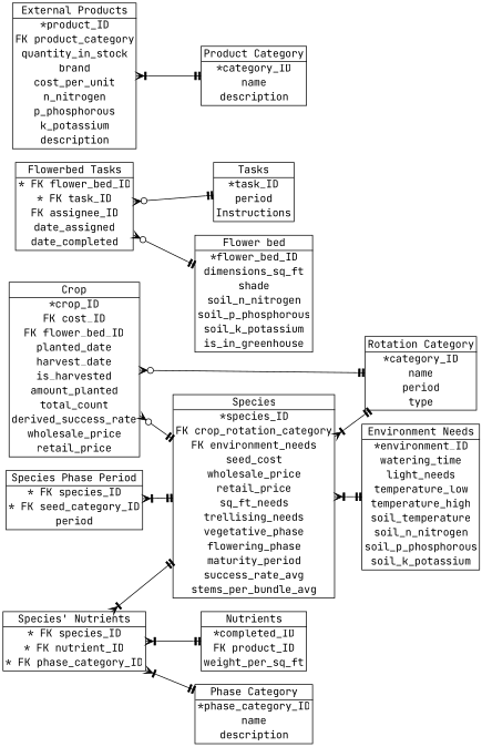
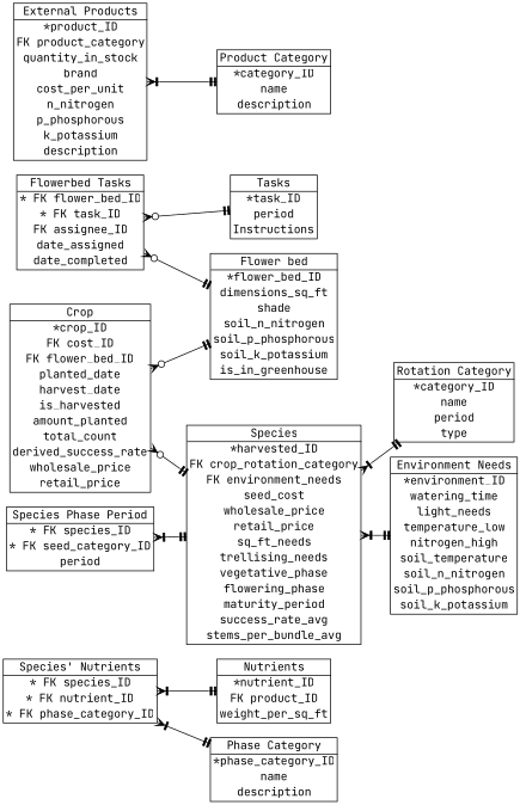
  digraph {
    fontname="JetBrains Mono"
    rankdir=LR
    node [fontname="JetBrains Mono" shape=plain]
    edge [arrowhead=teetee arrowtail=crowtee dir=both fontname="JetBrains Mono"]
    n1 [label=<<table cellspacing="0" 	cellborder="0"> 	<tr><td>Crop</td></tr> 	<hr/> 	<tr><td>*crop_ID</td></tr> 	<tr><td>FK cost_ID</td></tr> 	<tr><td>FK flower_bed_ID</td></tr> 	<tr><td>planted_date</td></tr> 	<tr><td>harvest_date</td></tr> 	<tr><td>is_harvested</td></tr> 	<tr><td>amount_planted</td></tr> 	<tr><td>total_count</td></tr> 	<tr><td>derived_success_rate</td></tr> 	<tr><td>wholesale_price</td></tr> 	<tr><td>retail_price</td></tr> 	</table>>]
    n2 [label=<<table cellspacing="0" 	cellborder="0"> 	<tr><td>Flower bed</td></tr> 	<hr/> 	<tr><td>*flower_bed_ID</td></tr> 	<tr><td>dimensions_sq_ft</td></tr> 	<tr><td>shade</td></tr> 	<tr><td>soil_n_nitrogen</td></tr> 	<tr><td>soil_p_phosphorous</td></tr> 	<tr><td>soil_k_potassium</td></tr> 	<tr><td>is_in_greenhouse</td></tr> 	</table>>]
-   n3 [label=<<table cellspacing="0" 	cellborder="0"> 	<tr><td>Species</td></tr> 	<hr/> 	<tr><td>*species_ID</td></tr> 	<tr><td>FK crop_rotation_category</td></tr> 	<tr><td>FK environment_needs</td></tr> 	<tr><td>seed_cost</td></tr> 	<tr><td>wholesale_price</td></tr> 	<tr><td>retail_price</td></tr> 	<tr><td>sq_ft_needs</td></tr> 	<tr><td>trellising_needs</td></tr> 	<tr><td>vegetative_phase</td></tr> 	<tr><td>flowering_phase</td></tr> 	<tr><td>maturity_period</td></tr> 	<tr><td>success_rate_avg</td></tr> 	<tr><td>stems_per_bundle_avg</td></tr> 	</table>>]
+   n3 [label=<<table cellspacing="0" 	cellborder="0"> 	<tr><td>Species</td></tr> 	<hr/> 	<tr><td>*harvested_ID</td></tr> 	<tr><td>FK crop_rotation_category</td></tr> 	<tr><td>FK environment_needs</td></tr> 	<tr><td>seed_cost</td></tr> 	<tr><td>wholesale_price</td></tr> 	<tr><td>retail_price</td></tr> 	<tr><td>sq_ft_needs</td></tr> 	<tr><td>trellising_needs</td></tr> 	<tr><td>vegetative_phase</td></tr> 	<tr><td>flowering_phase</td></tr> 	<tr><td>maturity_period</td></tr> 	<tr><td>success_rate_avg</td></tr> 	<tr><td>stems_per_bundle_avg</td></tr> 	</table>>]
    n4 [label=<<table cellspacing="0" 	cellborder="0"> 	<tr><td>Rotation Category</td></tr> 	<hr/> 	<tr><td>*category_ID</td></tr> 		<tr><td>name</td></tr> 	<tr><td>period</td></tr> 	<tr><td>type</td></tr> 	</table>>]
-   n5 [label=<<table cellspacing="0" 	cellborder="0"> 	<tr><td>Environment Needs</td></tr> 	<hr/> 	<tr><td>*environment_ID</td></tr> 	<tr><td>watering_time</td></tr> 	<tr><td>light_needs</td></tr> 	<tr><td>temperature_low</td></tr> 	<tr><td>temperature_high</td></tr> 	<tr><td>soil_temperature</td></tr> 	<tr><td>soil_n_nitrogen</td></tr> 	<tr><td>soil_p_phosphorous</td></tr> 	<tr><td>soil_k_potassium</td></tr> 	</table>>]
+   n5 [label=<<table cellspacing="0" 	cellborder="0"> 	<tr><td>Environment Needs</td></tr> 	<hr/> 	<tr><td>*environment_ID</td></tr> 	<tr><td>watering_time</td></tr> 	<tr><td>light_needs</td></tr> 	<tr><td>temperature_low</td></tr> 	<tr><td>nitrogen_high</td></tr> 	<tr><td>soil_temperature</td></tr> 	<tr><td>soil_n_nitrogen</td></tr> 	<tr><td>soil_p_phosphorous</td></tr> 	<tr><td>soil_k_potassium</td></tr> 	</table>>]
    n6 [label=<<table cellspacing="0" 	cellborder="0"> 	<tr><td>Tasks</td></tr> 	<hr/> 	<tr><td>*task_ID</td></tr> 	<tr><td>period</td></tr> 	<tr><td>Instructions</td></tr> 	</table>>]
    n7 [label=<<table cellspacing="0" 	cellborder="0"> 	<tr><td>Flowerbed Tasks</td></tr> 	<hr/> 	<tr><td>* FK flower_bed_ID</td></tr> 	<tr><td>* FK task_ID</td></tr> 	<tr><td>FK assignee_ID</td></tr> 	<tr><td>date_assigned</td></tr> 	<tr><td>date_completed</td></tr> 	</table>>]
-   n8 [label=<<table cellspacing="0" 	cellborder="0"> 	<tr><td>Nutrients</td></tr> 	<hr/> 	<tr><td>*completed_ID</td></tr> 	<tr><td>FK product_ID</td></tr> 	<tr><td>weight_per_sq_ft</td></tr> 	</table>>]
+   n8 [label=<<table cellspacing="0" 	cellborder="0"> 	<tr><td>Nutrients</td></tr> 	<hr/> 	<tr><td>*nutrient_ID</td></tr> 	<tr><td>FK product_ID</td></tr> 	<tr><td>weight_per_sq_ft</td></tr> 	</table>>]
    n9 [label=<<table cellspacing="0" 	cellborder="0"> 	<tr><td>External Products</td></tr> 	<hr/> 	<tr><td>*product_ID</td></tr> 	<tr><td>FK product_category</td></tr> 	<tr><td>quantity_in_stock</td></tr> 	<tr><td>brand</td></tr> 	<tr><td>cost_per_unit</td></tr> 	<tr><td>n_nitrogen</td></tr> 	<tr><td>p_phosphorous</td></tr> 	<tr><td>k_potassium</td></tr> 	<tr><td>description</td></tr> 	</table>>]
    n10 [label=<<table cellspacing="0" 	cellborder="0"> 	<tr><td>Product Category</td></tr> 	<hr/> 	<tr><td>*category_ID</td></tr> 	<tr><td>name</td></tr> 	<tr><td>description</td></tr> 	</table>>]
    n11 [label=<<table cellspacing="0" 	cellborder="0"> 	<tr><td>Species' Nutrients</td></tr> 	<hr/> 	<tr><td>* FK species_ID</td></tr> 	<tr><td>* FK nutrient_ID</td></tr> 	<tr><td>* FK phase_category_ID</td></tr> 	</table>>]
    n12 [label=<<table cellspacing="0" 	cellborder="0"> 	<tr><td>Phase Category</td></tr> 	<hr/> 	<tr><td>*phase_category_ID</td></tr> 	<tr><td>name</td></tr> 	<tr><td>description</td></tr> 	</table>>]
    n13 [label=<<table cellspacing="0" 	cellborder="0"> 	<tr><td>Species Phase Period</td></tr> 	<hr/> 	<tr><td>* FK species_ID</td></tr> 	<tr><td>* FK seed_category_ID</td></tr> 	<tr><td>period</td></tr> 	</table>>]
-   n1 -> n4 [arrowtail=crowodot]
+   n1 -> n2 [arrowtail=crowodot]
    n1 -> n3 [arrowtail=crowodot]
    n3 -> n4
    n3 -> n5
    n7 -> n2 [arrowtail=crowodot]
    n7 -> n6 [arrowtail=crowodot]
    n9 -> n10
-   n11 -> n3
    n11 -> n8
    n11 -> n12
    n13 -> n3
  }
